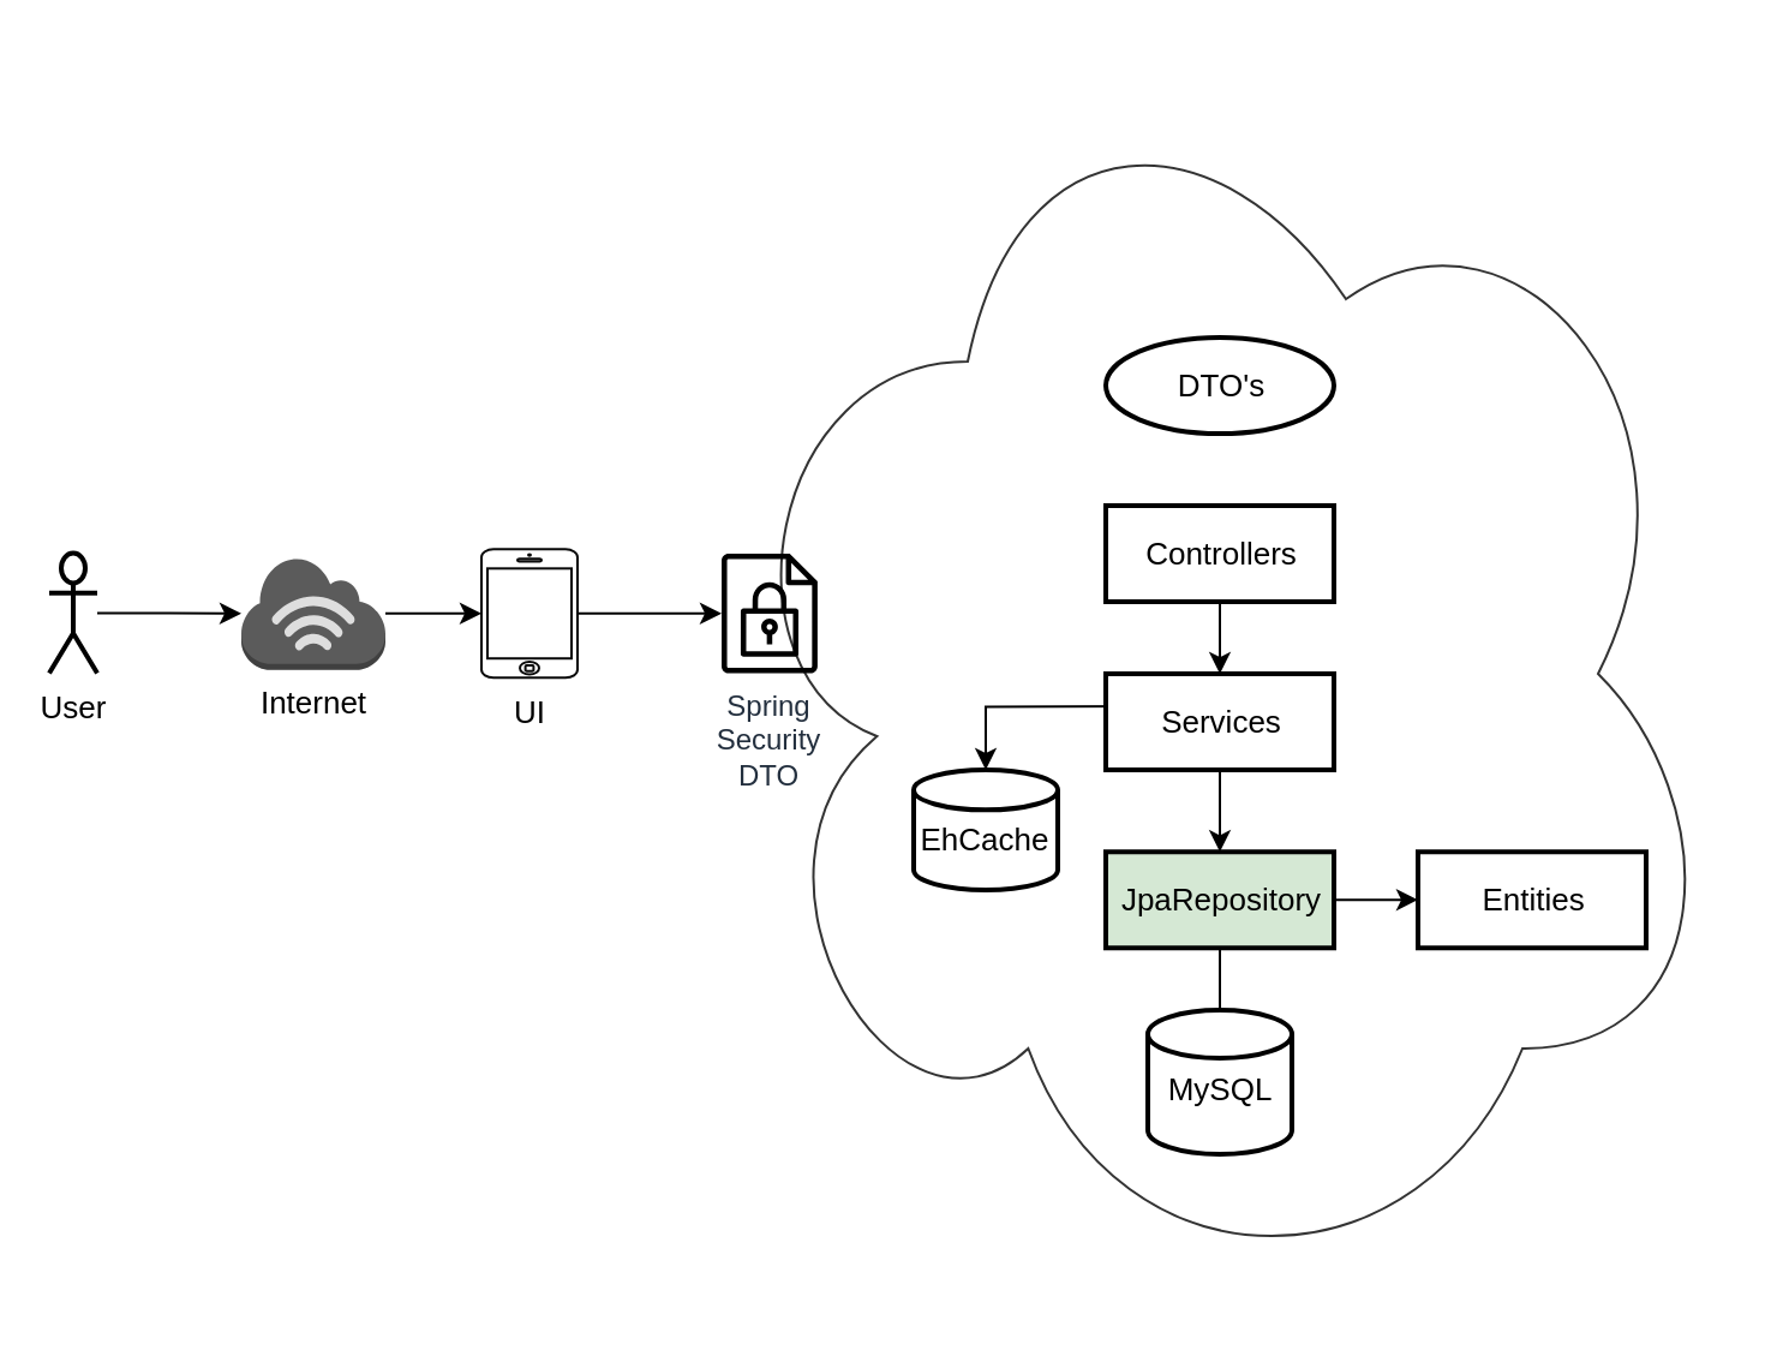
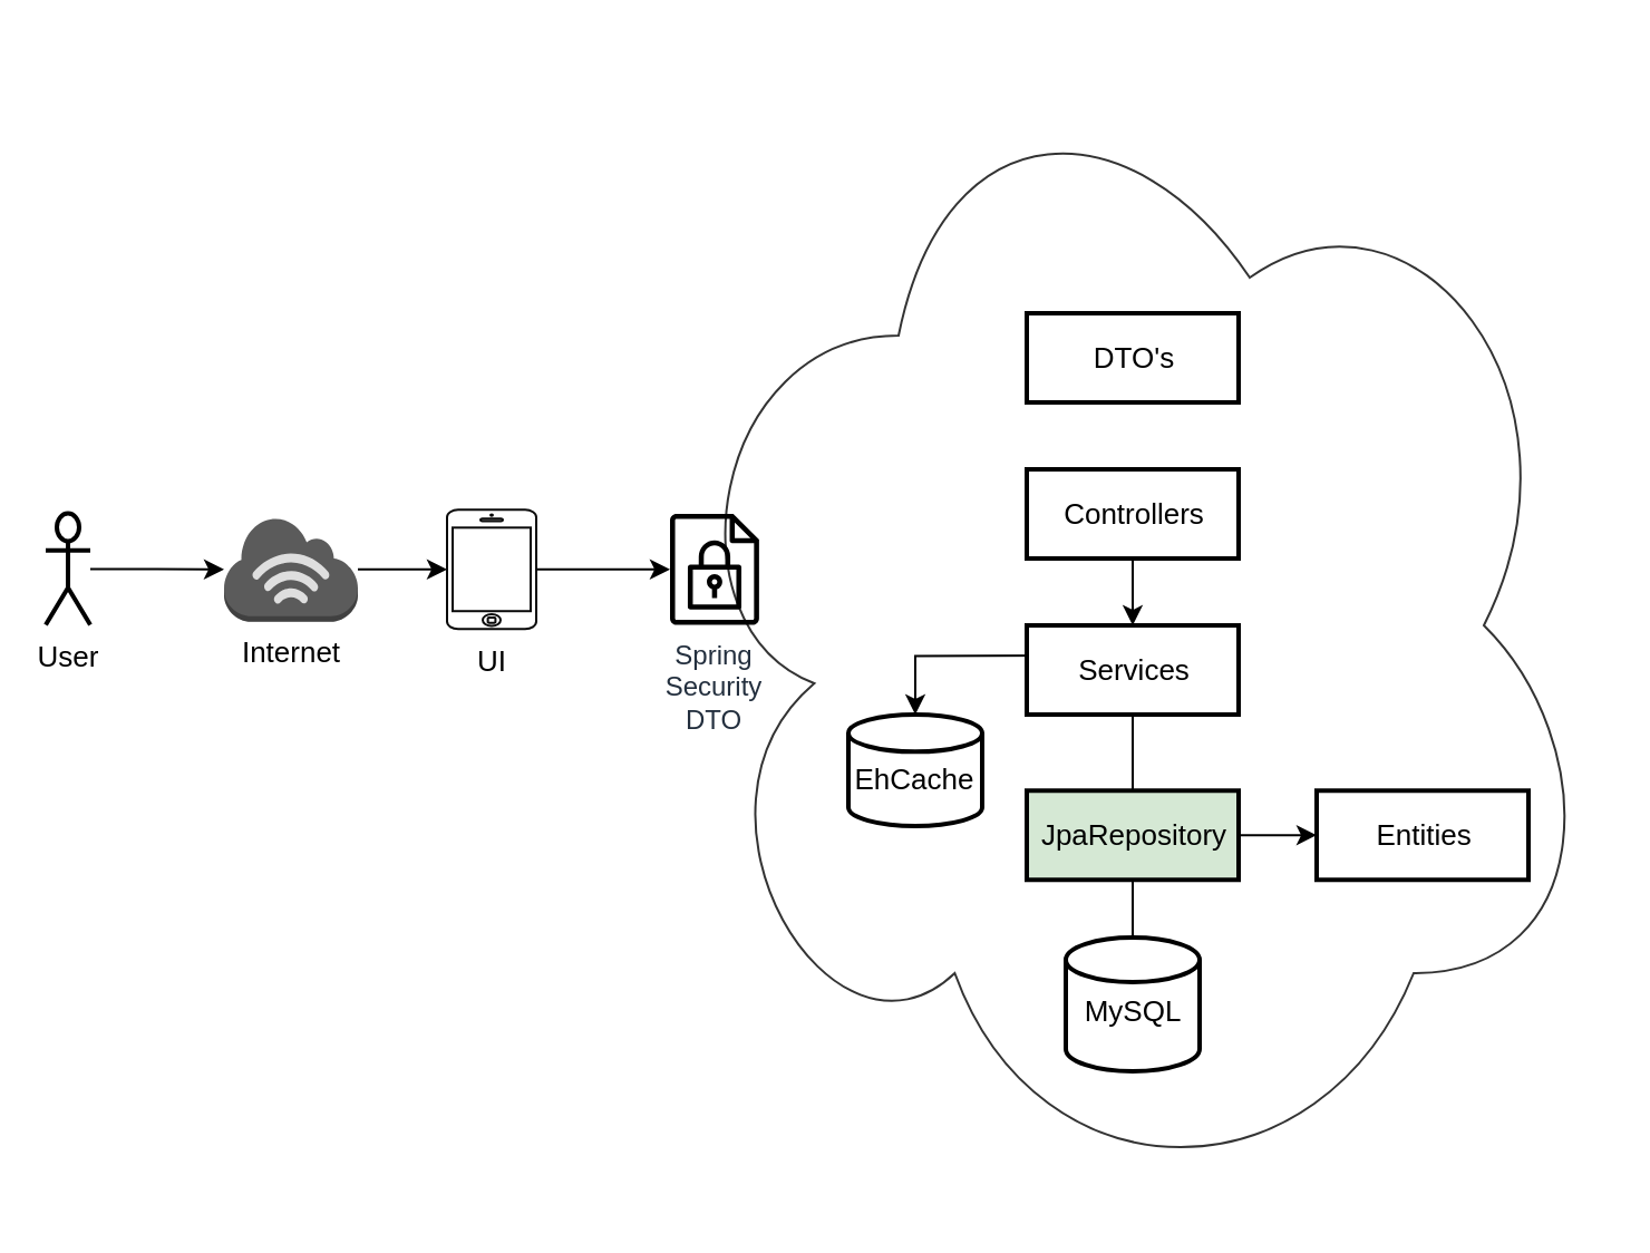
  <mxCell id="0" />
  <mxCell id="1" parent="0" />
  <mxCell id="2" value="" style="ellipse;shape=cloud;whiteSpace=wrap;html=1;shadow=0;strokeColor=#000000;strokeWidth=1;fillColor=none;fontSize=13;fontColor=#000000;opacity=80;verticalAlign=top;horizontal=1;spacingTop=21;" vertex="1" parent="1"><mxGeometry x="297.5" y="20" width="420" height="520" as="geometry" /></mxCell>
  <mxCell id="3" value="" style="edgeStyle=orthogonalEdgeStyle;rounded=0;orthogonalLoop=1;jettySize=auto;html=1;fontSize=13;" edge="1" parent="1" source="5" target="6"><mxGeometry relative="1" as="geometry" /></mxCell>
  <mxCell id="4" value="" style="edgeStyle=orthogonalEdgeStyle;rounded=0;orthogonalLoop=1;jettySize=auto;html=1;fontSize=13;" edge="1" parent="1" source="5"><mxGeometry relative="1" as="geometry"><mxPoint x="512.5" y="450" as="targetPoint" /></mxGeometry></mxCell>
  <mxCell id="5" value="JpaRepository" style="html=1;dashed=0;whitespace=wrap;fontSize=13;strokeWidth=2;fillColor=#d5e8d4;" vertex="1" parent="1"><mxGeometry x="460" y="354.13" width="95" height="40" as="geometry" /></mxCell>
  <mxCell id="6" value="Entities" style="html=1;dashed=0;whitespace=wrap;fontSize=13;strokeWidth=2;" vertex="1" parent="1"><mxGeometry x="590" y="354.13" width="95" height="40" as="geometry" /></mxCell>
- <mxCell id="7" value="" style="edgeStyle=orthogonalEdgeStyle;rounded=0;orthogonalLoop=1;jettySize=auto;html=1;fontSize=13;" edge="1" parent="1" source="9" target="5"><mxGeometry relative="1" as="geometry" /></mxCell>
+ <mxCell id="7" value="" style="edgeStyle=orthogonalEdgeStyle;rounded=0;orthogonalLoop=1;jettySize=auto;html=1;fontSize=13;endArrow=none;" edge="1" parent="1" source="9" target="5"><mxGeometry relative="1" as="geometry" /></mxCell>
  <mxCell id="8" value="" style="edgeStyle=orthogonalEdgeStyle;rounded=0;orthogonalLoop=1;jettySize=auto;html=1;fontSize=13;" edge="1" parent="1" target="13"><mxGeometry relative="1" as="geometry"><mxPoint x="540" y="293.25" as="sourcePoint" /></mxGeometry></mxCell>
  <mxCell id="9" value="Services" style="html=1;fontSize=13;strokeWidth=2;" vertex="1" parent="1"><mxGeometry x="460" y="280" width="95" height="40" as="geometry" /></mxCell>
  <mxCell id="10" value="" style="edgeStyle=orthogonalEdgeStyle;rounded=0;orthogonalLoop=1;jettySize=auto;html=1;fontSize=13;" edge="1" parent="1" source="11" target="9"><mxGeometry relative="1" as="geometry" /></mxCell>
  <mxCell id="11" value="Controllers" style="html=1;fontSize=13;strokeWidth=2;" vertex="1" parent="1"><mxGeometry x="460" y="210" width="95" height="40" as="geometry" /></mxCell>
- <mxCell id="12" value="DTO's" style="ellipse;html=1;fontSize=13;strokeWidth=2;" vertex="1" parent="1"><mxGeometry x="460" y="140" width="95" height="40" as="geometry" /></mxCell>
+ <mxCell id="12" value="DTO's" style="html=1;fontSize=13;strokeWidth=2;" vertex="1" parent="1"><mxGeometry x="460" y="140" width="95" height="40" as="geometry" /></mxCell>
  <mxCell id="13" value="EhCache" style="strokeWidth=2;html=1;shape=mxgraph.flowchart.database;whiteSpace=wrap;fontSize=13;spacingTop=8;" vertex="1" parent="1"><mxGeometry x="380" y="320" width="60" height="50" as="geometry" /></mxCell>
  <mxCell id="14" value="" style="edgeStyle=orthogonalEdgeStyle;rounded=0;orthogonalLoop=1;jettySize=auto;html=1;fontSize=13;fontColor=#000000;" edge="1" parent="1" source="15" target="17"><mxGeometry relative="1" as="geometry" /></mxCell>
  <mxCell id="15" value="User" style="shape=umlActor;verticalLabelPosition=bottom;labelBackgroundColor=#ffffff;verticalAlign=top;html=1;outlineConnect=0;fillColor=none;fontSize=13;fontColor=#000000;strokeWidth=2;" vertex="1" parent="1"><mxGeometry x="20" y="229.75" width="20" height="50" as="geometry" /></mxCell>
  <mxCell id="16" value="" style="edgeStyle=orthogonalEdgeStyle;rounded=0;orthogonalLoop=1;jettySize=auto;html=1;fontSize=13;fontColor=#000000;" edge="1" parent="1" source="17" target="19"><mxGeometry relative="1" as="geometry" /></mxCell>
  <mxCell id="17" value="Internet" style="outlineConnect=0;dashed=0;verticalLabelPosition=bottom;verticalAlign=top;align=center;html=1;shape=mxgraph.aws3.internet_3;fillColor=#333333;gradientColor=none;strokeWidth=1;fontSize=13;fontColor=#000000;strokeColor=none;opacity=80;" vertex="1" parent="1"><mxGeometry x="100" y="231.38" width="60" height="47" as="geometry" /></mxCell>
  <mxCell id="18" value="" style="edgeStyle=orthogonalEdgeStyle;rounded=0;orthogonalLoop=1;jettySize=auto;html=1;fontSize=13;fontColor=#000000;" edge="1" parent="1" source="19" target="21"><mxGeometry relative="1" as="geometry" /></mxCell>
  <mxCell id="19" value="UI" style="html=1;verticalLabelPosition=bottom;labelBackgroundColor=#ffffff;verticalAlign=top;shadow=0;dashed=0;strokeWidth=1;shape=mxgraph.ios7.misc.iphone;strokeColor=#0A0A0A;fillColor=#ffffff;fontSize=13;fontColor=#000000;" vertex="1" parent="1"><mxGeometry x="200" y="228.13" width="40" height="53.5" as="geometry" /></mxCell>
  <mxCell id="20" value="MySQL" style="strokeWidth=2;html=1;shape=mxgraph.flowchart.database;whiteSpace=wrap;fontSize=13;verticalAlign=middle;labelPosition=center;verticalLabelPosition=middle;align=center;spacing=2;spacingTop=6;" vertex="1" parent="1"><mxGeometry x="477.5" y="420" width="60" height="60" as="geometry" /></mxCell>
  <mxCell id="21" value="Spring Security DTO" style="outlineConnect=0;fontColor=#232F3E;gradientColor=none;fillColor=#000000;strokeColor=none;dashed=0;verticalLabelPosition=bottom;verticalAlign=top;align=center;html=1;fontSize=12;fontStyle=0;aspect=fixed;pointerEvents=1;shape=mxgraph.aws4.encrypted_data;shadow=0;whiteSpace=wrap;" vertex="1" parent="1"><mxGeometry x="300" y="229.75" width="39.94" height="50.25" as="geometry" /></mxCell>
